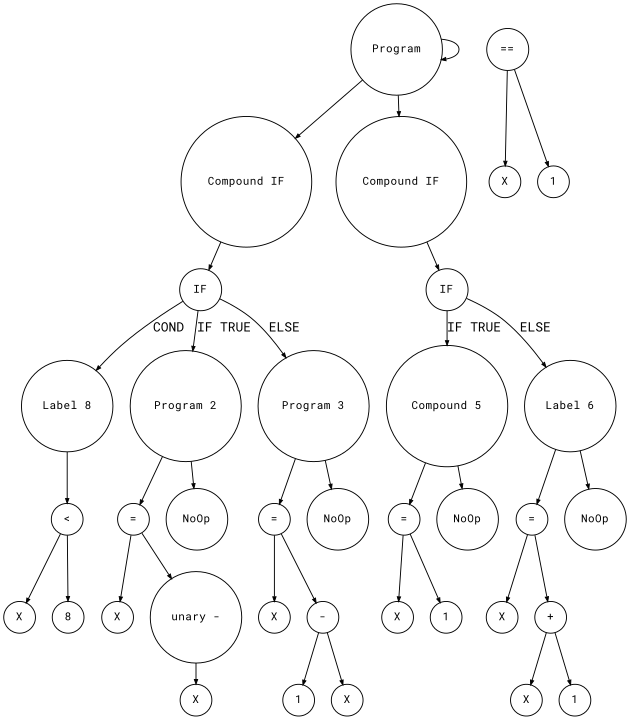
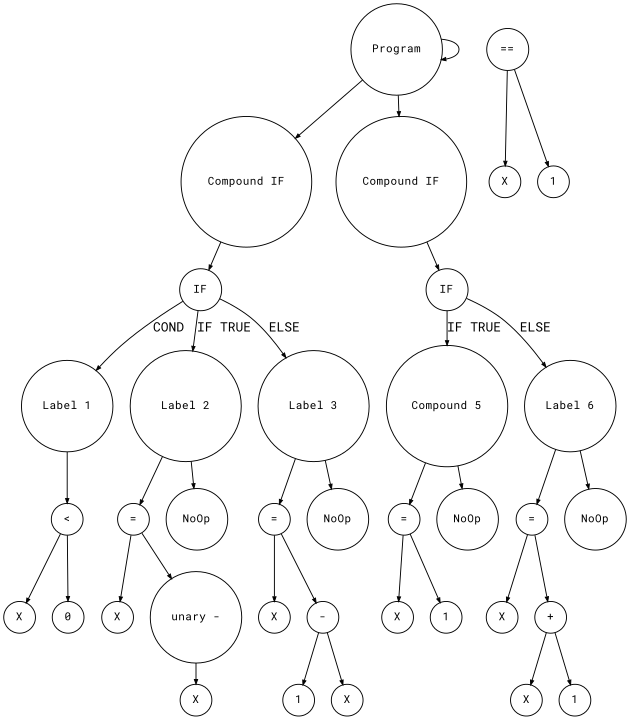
  digraph {
    fontname="Roboto Mono"
    ranksep=.3
    node [fontname="Roboto Mono" fontsize=12 shape=circle]
    edge [arrowsize=.5 fontname="Roboto Mono"]
    n1 [height=.1 label=Program]
    n2 [height=.1 label="Compound IF"]
    n3 [height=.1 label="Compound IF"]
    n4 [height=.1 label=IF]
    n5 [height=.1 label=IF]
-   n6 [height=.1 label="Label 8"]
-   n7 [height=.1 label="Program 2"]
-   n8 [height=.1 label="Program 3"]
+   n6 [height=.1 label="Label 1"]
+   n7 [height=.1 label="Label 2"]
+   n8 [height=.1 label="Label 3"]
    n9 [height=.1 label="<"]
    n10 [height=.1 label="="]
    n11 [height=.1 label=NoOp]
    n12 [height=.1 label="="]
    n13 [height=.1 label=NoOp]
    n14 [height=.1 label=X]
-   n15 [height=.1 label=8]
+   n15 [height=.1 label=0]
    n16 [height=.1 label=X]
    n17 [height=.1 label="unary -"]
    n18 [height=.1 label=X]
    n19 [height=.1 label=X]
    n20 [height=.1 label="-"]
    n21 [height=.1 label=1]
    n22 [height=.1 label=X]
    n23 [height=.1 label="Compound 5"]
    n24 [height=.1 label="Label 6"]
    n25 [height=.1 label="="]
    n26 [height=.1 label=NoOp]
    n27 [height=.1 label="="]
    n28 [height=.1 label=NoOp]
    n29 [height=.1 label="=="]
    n30 [height=.1 label=X]
    n31 [height=.1 label=1]
    n32 [height=.1 label=X]
    n33 [height=.1 label=1]
    n34 [height=.1 label=X]
    n35 [height=.1 label="+"]
    n36 [height=.1 label=X]
    n37 [height=.1 label=1]
    n1 -> n1
    n1 -> n2
    n1 -> n3
    n2 -> n4
    n3 -> n5
    n4 -> n6 [label=COND]
    n4 -> n7 [label="IF TRUE"]
    n4 -> n8 [label=ELSE]
    n5 -> n23 [label="IF TRUE"]
    n5 -> n24 [label=ELSE]
    n6 -> n9
    n7 -> n10
    n7 -> n11
    n8 -> n12
    n8 -> n13
    n9 -> n14
    n9 -> n15
    n10 -> n16
    n10 -> n17
    n12 -> n19
    n12 -> n20
    n17 -> n18
    n20 -> n21
    n20 -> n22
    n23 -> n25
    n23 -> n26
    n24 -> n27
    n24 -> n28
    n25 -> n32
    n25 -> n33
    n27 -> n34
    n27 -> n35
    n29 -> n30
    n29 -> n31
    n35 -> n36
    n35 -> n37
  }
